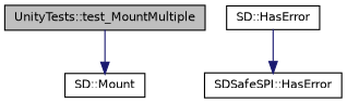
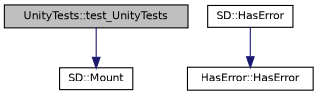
  digraph {
    rankdir=TB
    node [color=black fillcolor=white fontname=Helvetica fontsize=10 shape=record style=filled]
    edge [color=midnightblue fontname=Helvetica fontsize=10 labelfontname=Helvetica labelfontsize=10 style=solid]
-   n1 [fillcolor=grey75 fontcolor=black height=0.2 label="UnityTests::test_MountMultiple" width=0.4]
+   n1 [fillcolor=grey75 fontcolor=black height=0.2 label="UnityTests::test_UnityTests" width=0.4]
    n2 [height=0.2 label="SD::Mount" width=0.4]
    n3 [height=0.2 label="SD::HasError" width=0.4]
-   n4 [height=0.2 label="SDSafeSPI::HasError" width=0.4]
+   n4 [height=0.2 label="HasError::HasError" width=0.4]
    n1 -> n2
    n3 -> n4
  }
